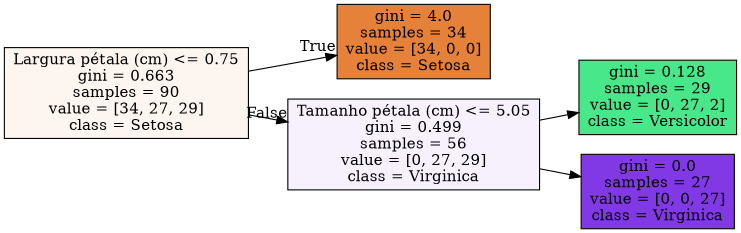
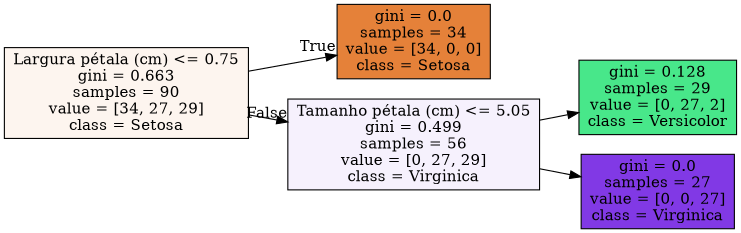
  digraph {
    rankdir=LR
    node [color=black shape=box style=filled]
    n1 [fillcolor="#fdf5ef" label="Largura pétala (cm) <= 0.75\ngini = 0.663\nsamples = 90\nvalue = [34, 27, 29]\nclass = Setosa"]
-   n2 [fillcolor="#e58139" label="gini = 4.0\nsamples = 34\nvalue = [34, 0, 0]\nclass = Setosa"]
+   n2 [fillcolor="#e58139" label="gini = 0.0\nsamples = 34\nvalue = [34, 0, 0]\nclass = Setosa"]
    n3 [fillcolor="#f6f1fd" label="Tamanho pétala (cm) <= 5.05\ngini = 0.499\nsamples = 56\nvalue = [0, 27, 29]\nclass = Virginica"]
    n4 [fillcolor="#48e78a" label="gini = 0.128\nsamples = 29\nvalue = [0, 27, 2]\nclass = Versicolor"]
    n5 [fillcolor="#8139e5" label="gini = 0.0\nsamples = 27\nvalue = [0, 0, 27]\nclass = Virginica"]
    n1 -> n2 [headlabel=True labelangle=45 labeldistance=2.5]
    n1 -> n3 [headlabel=False labelangle=-45 labeldistance=2.5]
    n3 -> n4
    n3 -> n5
  }
